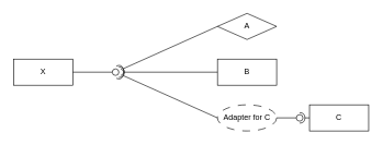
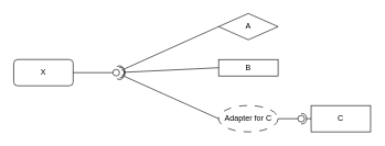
  <mxCell id="0" />
  <mxCell id="1" parent="0" />
  <mxCell id="2" value="" style="rounded=0;orthogonalLoop=1;jettySize=auto;html=1;endArrow=none;endFill=0;sketch=0;sourcePerimeterSpacing=0;targetPerimeterSpacing=0;exitX=1;exitY=0.5;exitDx=0;exitDy=0;" edge="1" parent="1" source="9"><mxGeometry relative="1" as="geometry"><mxPoint x="180" y="58" as="sourcePoint" /><mxPoint x="170" y="110" as="targetPoint" /></mxGeometry></mxCell>
  <mxCell id="3" value="" style="rounded=0;orthogonalLoop=1;jettySize=auto;html=1;endArrow=halfCircle;endFill=0;endSize=6;strokeWidth=1;sketch=0;exitX=0;exitY=0.5;exitDx=0;exitDy=0;" edge="1" target="9" parent="1" source="4"><mxGeometry relative="1" as="geometry"><mxPoint x="280" y="53" as="sourcePoint" /><mxPoint x="190" y="100" as="targetPoint" /></mxGeometry></mxCell>
  <mxCell id="4" value="A" style="rhombus;html=1;whiteSpace=wrap;" vertex="1" parent="1"><mxGeometry x="330" y="20" width="90" height="40" as="geometry" /></mxCell>
- <mxCell id="5" value="B" style="html=1;whiteSpace=wrap;" vertex="1" parent="1"><mxGeometry x="330" y="90" width="90" height="40" as="geometry" /></mxCell>
+ <mxCell id="5" value="B" style="html=1;whiteSpace=wrap;" vertex="1" parent="1"><mxGeometry x="330" y="90" width="90" height="25" as="geometry" /></mxCell>
  <mxCell id="6" value="C" style="html=1;whiteSpace=wrap;" vertex="1" parent="1"><mxGeometry x="470" y="160" width="90" height="40" as="geometry" /></mxCell>
- <mxCell id="7" value="X" style="html=1;whiteSpace=wrap;" vertex="1" parent="1"><mxGeometry x="20" y="90" width="90" height="40" as="geometry" /></mxCell>
+ <mxCell id="7" value="X" style="html=1;whiteSpace=wrap;rounded=1;" vertex="1" parent="1"><mxGeometry x="20" y="90" width="90" height="40" as="geometry" /></mxCell>
  <mxCell id="8" value="" style="rounded=0;orthogonalLoop=1;jettySize=auto;html=1;endArrow=none;endFill=0;sketch=0;sourcePerimeterSpacing=0;targetPerimeterSpacing=0;exitX=1;exitY=0.5;exitDx=0;exitDy=0;" edge="1" parent="1" source="7" target="9"><mxGeometry relative="1" as="geometry"><mxPoint x="110" y="110" as="sourcePoint" /><mxPoint x="170" y="110" as="targetPoint" /></mxGeometry></mxCell>
  <mxCell id="9" value="" style="ellipse;whiteSpace=wrap;html=1;align=center;aspect=fixed;resizable=0;points=[];outlineConnect=0;sketch=0;" vertex="1" parent="1"><mxGeometry x="170" y="105" width="10" height="10" as="geometry" /></mxCell>
  <mxCell id="10" value="Adapter for C" style="ellipse;html=1;whiteSpace=wrap;dashed=1;dashPattern=12 12;" vertex="1" parent="1"><mxGeometry x="330" y="160" width="90" height="40" as="geometry" /></mxCell>
  <mxCell id="11" value="" style="rounded=0;orthogonalLoop=1;jettySize=auto;html=1;endArrow=halfCircle;endFill=0;endSize=6;strokeWidth=1;sketch=0;exitX=0;exitY=0.5;exitDx=0;exitDy=0;" edge="1" parent="1" source="5" target="9"><mxGeometry relative="1" as="geometry"><mxPoint x="300" y="130" as="sourcePoint" /><mxPoint x="200" y="110" as="targetPoint" /></mxGeometry></mxCell>
  <mxCell id="12" value="" style="rounded=0;orthogonalLoop=1;jettySize=auto;html=1;endArrow=halfCircle;endFill=0;endSize=6;strokeWidth=1;sketch=0;exitX=0;exitY=0.5;exitDx=0;exitDy=0;" edge="1" parent="1" source="10" target="9"><mxGeometry relative="1" as="geometry"><mxPoint x="310" y="179" as="sourcePoint" /><mxPoint x="200" y="130" as="targetPoint" /></mxGeometry></mxCell>
  <mxCell id="13" value="" style="rounded=0;orthogonalLoop=1;jettySize=auto;html=1;endArrow=none;endFill=0;sketch=0;sourcePerimeterSpacing=0;targetPerimeterSpacing=0;exitX=1;exitY=0.5;exitDx=0;exitDy=0;" edge="1" target="15" parent="1" source="10"><mxGeometry relative="1" as="geometry"><mxPoint x="201" y="145" as="sourcePoint" /></mxGeometry></mxCell>
  <mxCell id="14" value="" style="rounded=0;orthogonalLoop=1;jettySize=auto;html=1;endArrow=halfCircle;endFill=0;entryX=0.5;entryY=0.5;endSize=6;strokeWidth=1;sketch=0;exitX=0;exitY=0.5;exitDx=0;exitDy=0;" edge="1" target="15" parent="1" source="6"><mxGeometry relative="1" as="geometry"><mxPoint x="241" y="145" as="sourcePoint" /></mxGeometry></mxCell>
  <mxCell id="15" value="" style="ellipse;whiteSpace=wrap;html=1;align=center;aspect=fixed;resizable=0;points=[];outlineConnect=0;sketch=0;" vertex="1" parent="1"><mxGeometry x="450" y="175" width="10" height="10" as="geometry" /></mxCell>
